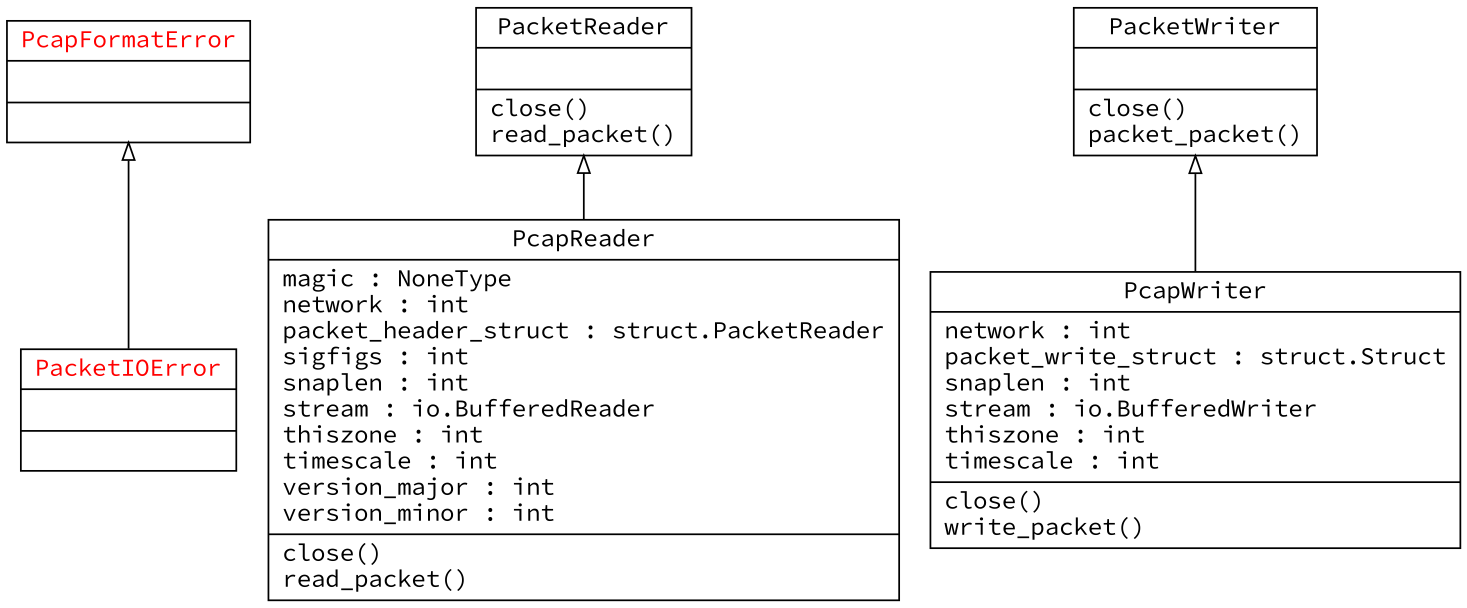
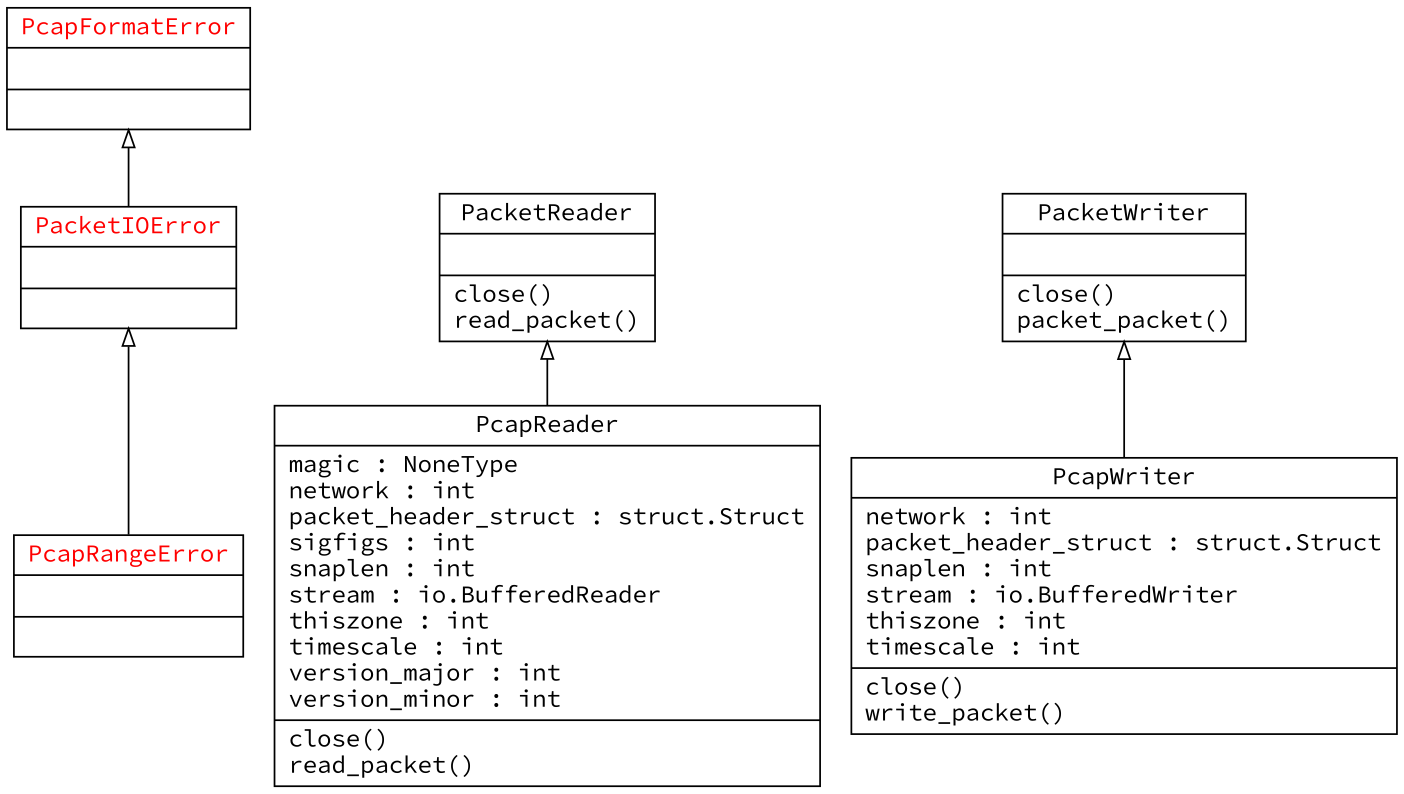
  digraph {
    fontname="Source Code Pro"
    rankdir=BT
    node [fontname="Source Code Pro" shape=record]
    edge [arrowhead=empty arrowtail=none fontname="Source Code Pro"]
    n1 [fontcolor=red label="{PacketIOError|\l|}"]
    n2 [fontcolor=red label="{PcapFormatError|\l|}"]
    n3 [label="{PacketReader|\l|close()\lread_packet()\l}"]
    n4 [label="{PacketWriter|\l|close()\lpacket_packet()\l}"]
-   n6 [label="{PcapReader|magic : NoneType\lnetwork : int\lpacket_header_struct : struct.PacketReader\lsigfigs : int \lsnaplen : int\lstream : io.BufferedReader\lthiszone : int\ltimescale : int\lversion_major : int\lversion_minor : int\l|close()\lread_packet()\l}"]
-   n7 [label="{PcapWriter|network : int\lpacket_write_struct : struct.Struct\lsnaplen : int\lstream : io.BufferedWriter\lthiszone : int\ltimescale : int\l|close()\lwrite_packet()\l}"]
+   n5 [fontcolor=red label="{PcapRangeError|\l|}"]
+   n6 [label="{PcapReader|magic : NoneType\lnetwork : int\lpacket_header_struct : struct.Struct\lsigfigs : int \lsnaplen : int\lstream : io.BufferedReader\lthiszone : int\ltimescale : int\lversion_major : int\lversion_minor : int\l|close()\lread_packet()\l}"]
+   n7 [label="{PcapWriter|network : int\lpacket_header_struct : struct.Struct\lsnaplen : int\lstream : io.BufferedWriter\lthiszone : int\ltimescale : int\l|close()\lwrite_packet()\l}"]
    n1 -> n2
+   n5 -> n1
    n6 -> n3
    n7 -> n4
  }
